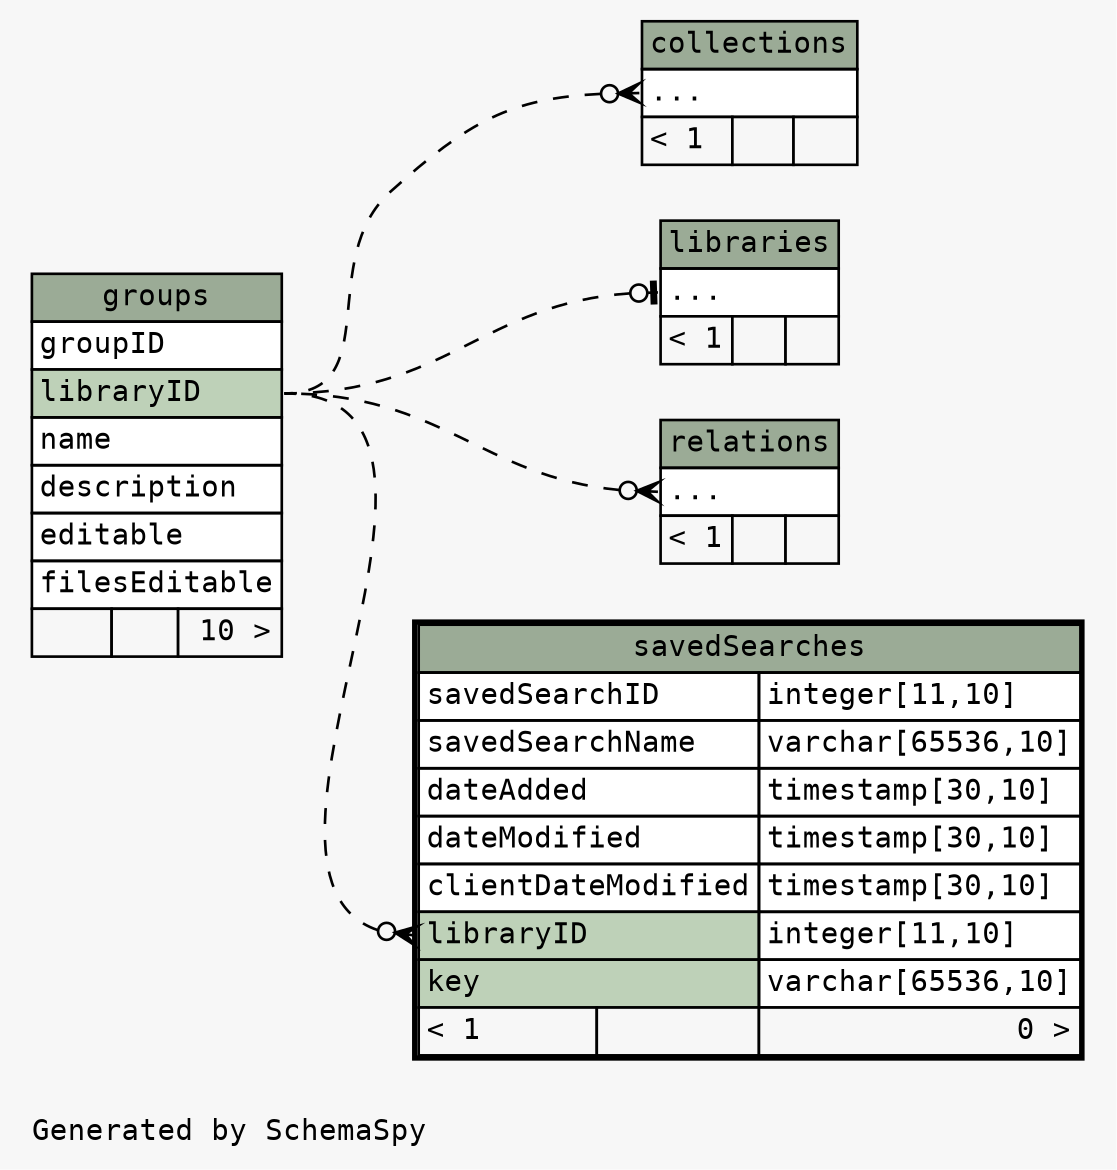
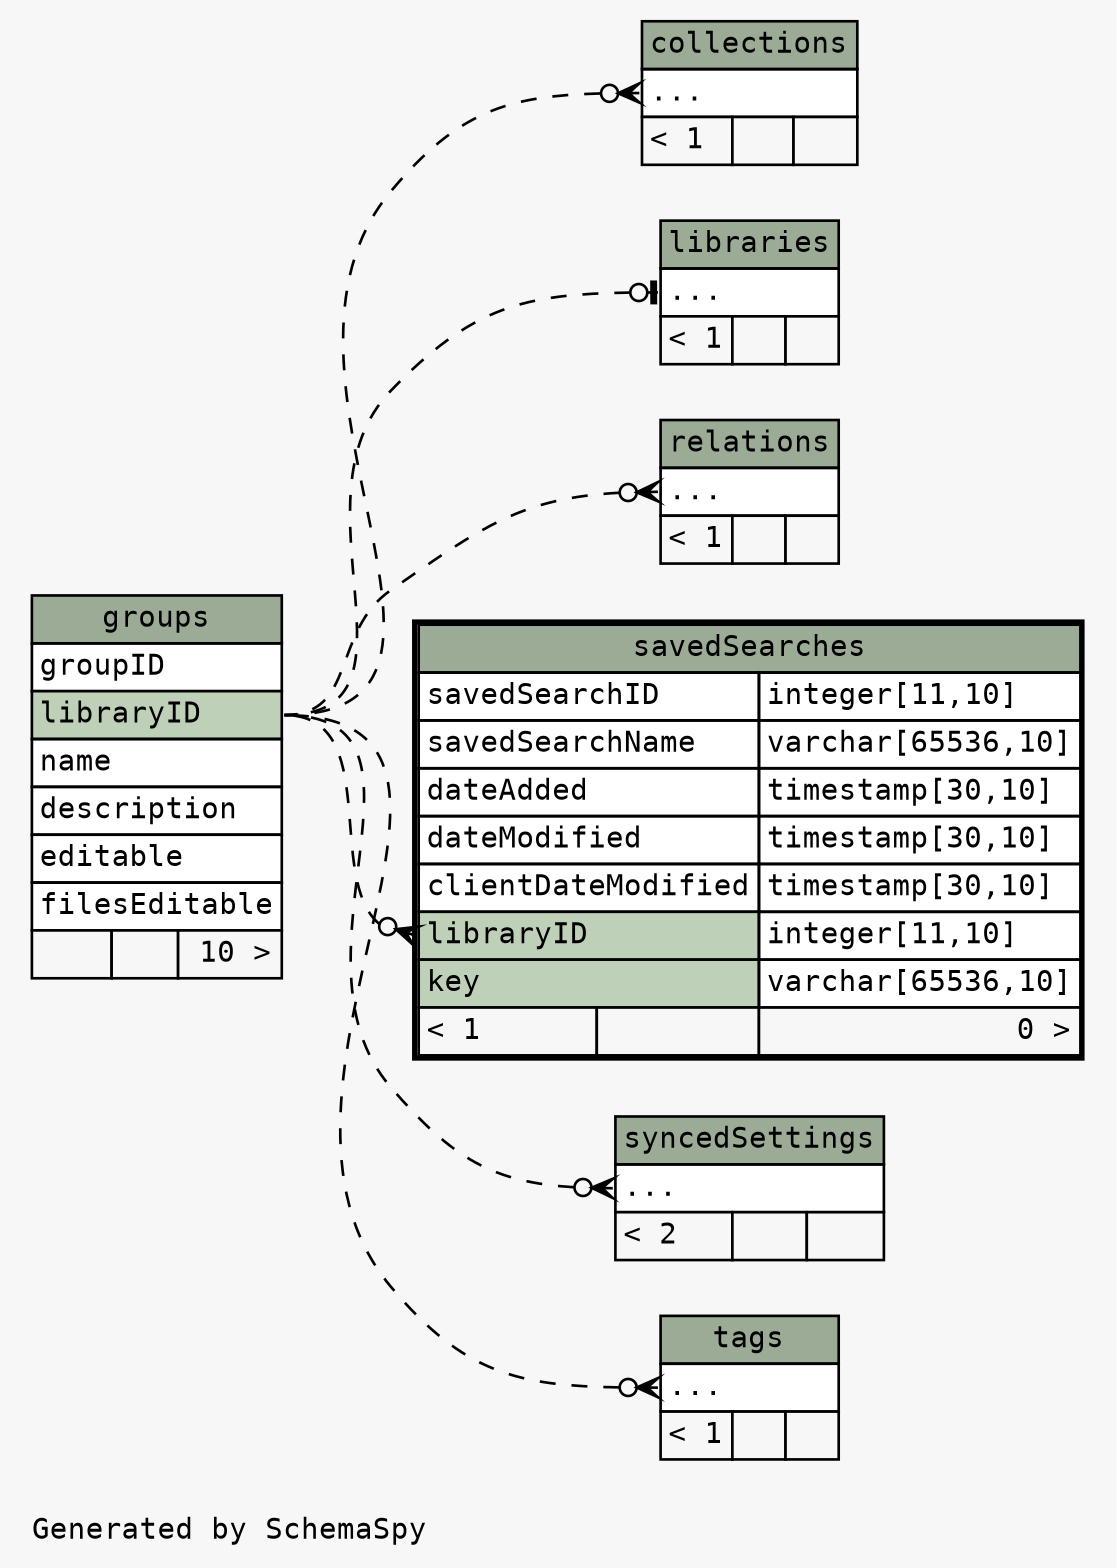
  digraph {
    bgcolor="#f7f7f7"
    fontname="DejaVu Sans Mono"
    fontsize=11
    label="\nGenerated by SchemaSpy"
    labeljust=l
    nodesep=0.18
    rankdir=RL
    ranksep=0.46
    node [fontname="DejaVu Sans Mono" fontsize=11 shape=plaintext]
    edge [arrowhead=none arrowsize=0.8 arrowtail=crowodot dir=back fontname="DejaVu Sans Mono" headport="libraryID:e" style=dashed tailport="elipses:w"]
    n1 [label=<     <TABLE BORDER="0" CELLBORDER="1" CELLSPACING="0" BGCOLOR="#ffffff">       <TR><TD COLSPAN="3" BGCOLOR="#9bab96" ALIGN="CENTER">collections</TD></TR>       <TR><TD PORT="elipses" COLSPAN="3" ALIGN="LEFT">...</TD></TR>       <TR><TD ALIGN="LEFT" BGCOLOR="#f7f7f7">&lt; 1</TD><TD ALIGN="RIGHT" BGCOLOR="#f7f7f7">  </TD><TD ALIGN="RIGHT" BGCOLOR="#f7f7f7">  </TD></TR>     </TABLE>>]
    n2 [label=<     <TABLE BORDER="0" CELLBORDER="1" CELLSPACING="0" BGCOLOR="#ffffff">       <TR><TD COLSPAN="3" BGCOLOR="#9bab96" ALIGN="CENTER">groups</TD></TR>       <TR><TD PORT="groupID" COLSPAN="3" ALIGN="LEFT">groupID</TD></TR>       <TR><TD PORT="libraryID" COLSPAN="3" BGCOLOR="#bed1b8" ALIGN="LEFT">libraryID</TD></TR>       <TR><TD PORT="name" COLSPAN="3" ALIGN="LEFT">name</TD></TR>       <TR><TD PORT="description" COLSPAN="3" ALIGN="LEFT">description</TD></TR>       <TR><TD PORT="editable" COLSPAN="3" ALIGN="LEFT">editable</TD></TR>       <TR><TD PORT="filesEditable" COLSPAN="3" ALIGN="LEFT">filesEditable</TD></TR>       <TR><TD ALIGN="LEFT" BGCOLOR="#f7f7f7">  </TD><TD ALIGN="RIGHT" BGCOLOR="#f7f7f7">  </TD><TD ALIGN="RIGHT" BGCOLOR="#f7f7f7">10 &gt;</TD></TR>     </TABLE>>]
    n3 [label=<     <TABLE BORDER="0" CELLBORDER="1" CELLSPACING="0" BGCOLOR="#ffffff">       <TR><TD COLSPAN="3" BGCOLOR="#9bab96" ALIGN="CENTER">libraries</TD></TR>       <TR><TD PORT="elipses" COLSPAN="3" ALIGN="LEFT">...</TD></TR>       <TR><TD ALIGN="LEFT" BGCOLOR="#f7f7f7">&lt; 1</TD><TD ALIGN="RIGHT" BGCOLOR="#f7f7f7">  </TD><TD ALIGN="RIGHT" BGCOLOR="#f7f7f7">  </TD></TR>     </TABLE>>]
    n4 [label=<     <TABLE BORDER="0" CELLBORDER="1" CELLSPACING="0" BGCOLOR="#ffffff">       <TR><TD COLSPAN="3" BGCOLOR="#9bab96" ALIGN="CENTER">relations</TD></TR>       <TR><TD PORT="elipses" COLSPAN="3" ALIGN="LEFT">...</TD></TR>       <TR><TD ALIGN="LEFT" BGCOLOR="#f7f7f7">&lt; 1</TD><TD ALIGN="RIGHT" BGCOLOR="#f7f7f7">  </TD><TD ALIGN="RIGHT" BGCOLOR="#f7f7f7">  </TD></TR>     </TABLE>>]
    n5 [label=<     <TABLE BORDER="2" CELLBORDER="1" CELLSPACING="0" BGCOLOR="#ffffff">       <TR><TD COLSPAN="3" BGCOLOR="#9bab96" ALIGN="CENTER">savedSearches</TD></TR>       <TR><TD PORT="savedSearchID" COLSPAN="2" ALIGN="LEFT">savedSearchID</TD><TD PORT="savedSearchID.type" ALIGN="LEFT">integer[11,10]</TD></TR>       <TR><TD PORT="savedSearchName" COLSPAN="2" ALIGN="LEFT">savedSearchName</TD><TD PORT="savedSearchName.type" ALIGN="LEFT">varchar[65536,10]</TD></TR>       <TR><TD PORT="dateAdded" COLSPAN="2" ALIGN="LEFT">dateAdded</TD><TD PORT="dateAdded.type" ALIGN="LEFT">timestamp[30,10]</TD></TR>       <TR><TD PORT="dateModified" COLSPAN="2" ALIGN="LEFT">dateModified</TD><TD PORT="dateModified.type" ALIGN="LEFT">timestamp[30,10]</TD></TR>       <TR><TD PORT="clientDateModified" COLSPAN="2" ALIGN="LEFT">clientDateModified</TD><TD PORT="clientDateModified.type" ALIGN="LEFT">timestamp[30,10]</TD></TR>       <TR><TD PORT="libraryID" COLSPAN="2" BGCOLOR="#bed1b8" ALIGN="LEFT">libraryID</TD><TD PORT="libraryID.type" ALIGN="LEFT">integer[11,10]</TD></TR>       <TR><TD PORT="key" COLSPAN="2" BGCOLOR="#bed1b8" ALIGN="LEFT">key</TD><TD PORT="key.type" ALIGN="LEFT">varchar[65536,10]</TD></TR>       <TR><TD ALIGN="LEFT" BGCOLOR="#f7f7f7">&lt; 1</TD><TD ALIGN="RIGHT" BGCOLOR="#f7f7f7">  </TD><TD ALIGN="RIGHT" BGCOLOR="#f7f7f7">0 &gt;</TD></TR>     </TABLE>>]
+   n6 [label=<     <TABLE BORDER="0" CELLBORDER="1" CELLSPACING="0" BGCOLOR="#ffffff">       <TR><TD COLSPAN="3" BGCOLOR="#9bab96" ALIGN="CENTER">syncedSettings</TD></TR>       <TR><TD PORT="elipses" COLSPAN="3" ALIGN="LEFT">...</TD></TR>       <TR><TD ALIGN="LEFT" BGCOLOR="#f7f7f7">&lt; 2</TD><TD ALIGN="RIGHT" BGCOLOR="#f7f7f7">  </TD><TD ALIGN="RIGHT" BGCOLOR="#f7f7f7">  </TD></TR>     </TABLE>>]
+   n7 [label=<     <TABLE BORDER="0" CELLBORDER="1" CELLSPACING="0" BGCOLOR="#ffffff">       <TR><TD COLSPAN="3" BGCOLOR="#9bab96" ALIGN="CENTER">tags</TD></TR>       <TR><TD PORT="elipses" COLSPAN="3" ALIGN="LEFT">...</TD></TR>       <TR><TD ALIGN="LEFT" BGCOLOR="#f7f7f7">&lt; 1</TD><TD ALIGN="RIGHT" BGCOLOR="#f7f7f7">  </TD><TD ALIGN="RIGHT" BGCOLOR="#f7f7f7">  </TD></TR>     </TABLE>>]
    n1 -> n2
    n3 -> n2 [arrowtail=teeodot]
    n4 -> n2
    n5 -> n2 [tailport="libraryID:w"]
+   n6 -> n2
+   n7 -> n2
  }
